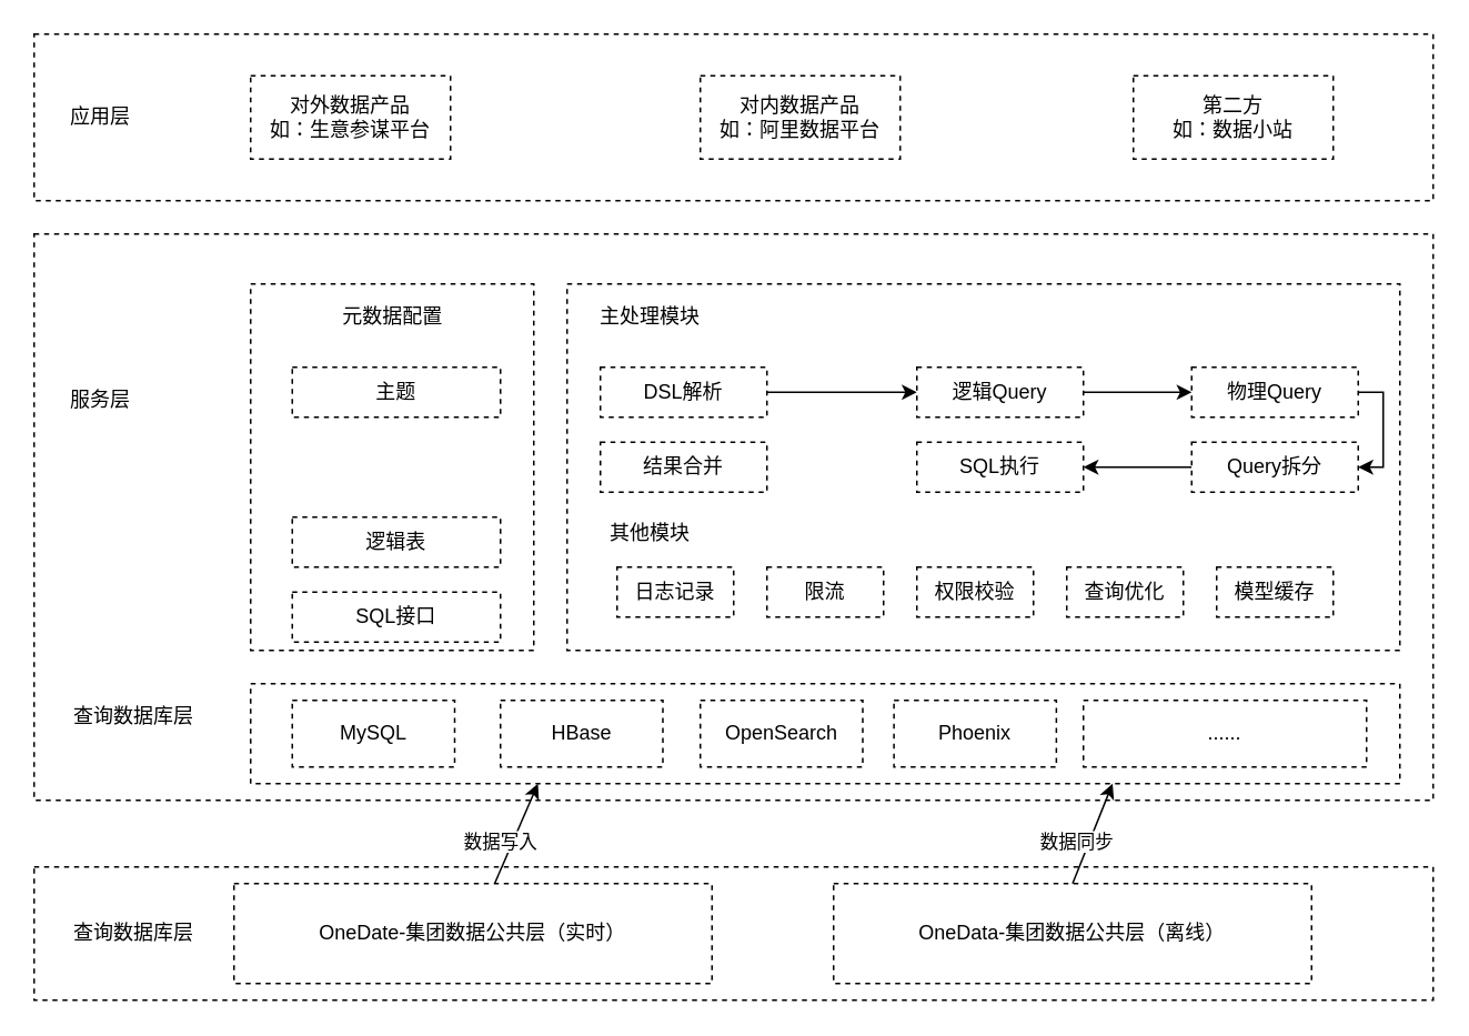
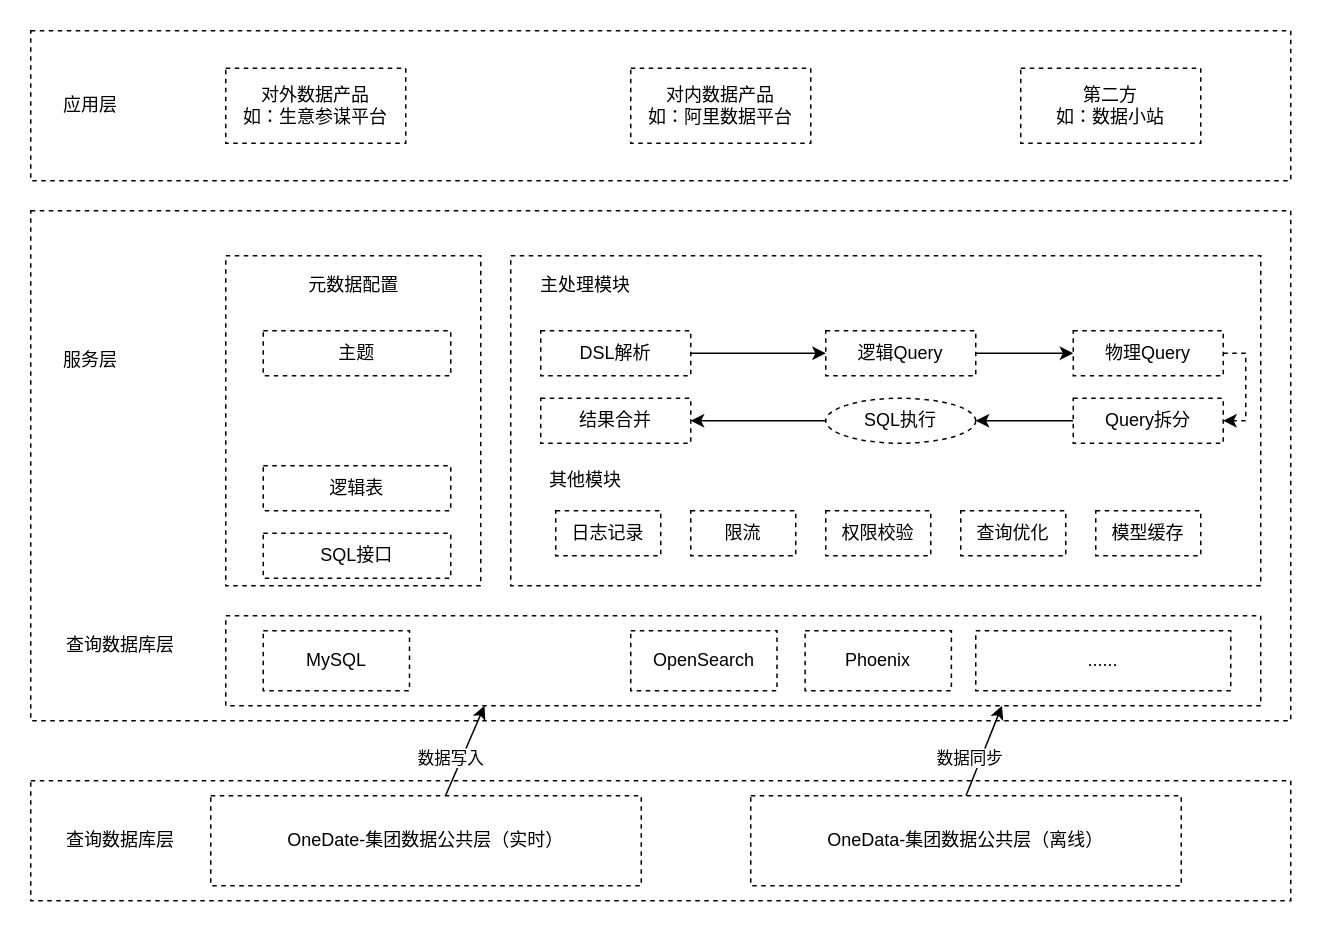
  <mxCell id="0" />
  <mxCell id="1" parent="0" />
  <mxCell id="2" value="" style="rounded=0;whiteSpace=wrap;html=1;dashed=1;" vertex="1" parent="1"><mxGeometry x="20" y="20" width="840" height="100" as="geometry" /></mxCell>
  <mxCell id="3" value="" style="rounded=0;whiteSpace=wrap;html=1;dashed=1;" vertex="1" parent="1"><mxGeometry x="20" y="140" width="840" height="340" as="geometry" /></mxCell>
  <mxCell id="4" value="应用层" style="text;html=1;strokeColor=none;fillColor=none;align=center;verticalAlign=middle;whiteSpace=wrap;rounded=0;dashed=1;" vertex="1" parent="1"><mxGeometry x="40" y="60" width="40" height="20" as="geometry" /></mxCell>
  <mxCell id="5" value="服务层" style="text;html=1;strokeColor=none;fillColor=none;align=center;verticalAlign=middle;whiteSpace=wrap;rounded=0;dashed=1;" vertex="1" parent="1"><mxGeometry x="40" y="230" width="40" height="20" as="geometry" /></mxCell>
  <mxCell id="6" value="查询数据库层" style="text;html=1;strokeColor=none;fillColor=none;align=center;verticalAlign=middle;whiteSpace=wrap;rounded=0;dashed=1;" vertex="1" parent="1"><mxGeometry x="40" y="420" width="80" height="20" as="geometry" /></mxCell>
  <mxCell id="7" value="对外数据产品&lt;br&gt;如：生意参谋平台" style="rounded=0;whiteSpace=wrap;html=1;dashed=1;" vertex="1" parent="1"><mxGeometry x="150" y="45" width="120" height="50" as="geometry" /></mxCell>
  <mxCell id="8" value="对内数据产品&lt;br&gt;如：阿里数据平台" style="rounded=0;whiteSpace=wrap;html=1;dashed=1;" vertex="1" parent="1"><mxGeometry x="420" y="45" width="120" height="50" as="geometry" /></mxCell>
  <mxCell id="9" value="第二方&lt;br&gt;如：数据小站" style="rounded=0;whiteSpace=wrap;html=1;dashed=1;" vertex="1" parent="1"><mxGeometry x="680" y="45" width="120" height="50" as="geometry" /></mxCell>
  <mxCell id="10" value="" style="rounded=0;whiteSpace=wrap;html=1;dashed=1;" vertex="1" parent="1"><mxGeometry x="150" y="170" width="170" height="220" as="geometry" /></mxCell>
  <mxCell id="11" value="" style="rounded=0;whiteSpace=wrap;html=1;dashed=1;" vertex="1" parent="1"><mxGeometry x="340" y="170" width="500" height="220" as="geometry" /></mxCell>
  <mxCell id="12" value="元数据配置" style="text;html=1;strokeColor=none;fillColor=none;align=center;verticalAlign=middle;whiteSpace=wrap;rounded=0;dashed=1;" vertex="1" parent="1"><mxGeometry x="192.5" y="180" width="85" height="20" as="geometry" /></mxCell>
  <mxCell id="13" value="主题" style="rounded=0;whiteSpace=wrap;html=1;dashed=1;" vertex="1" parent="1"><mxGeometry x="175" y="220" width="125" height="30" as="geometry" /></mxCell>
  <mxCell id="14" value="逻辑表" style="rounded=0;whiteSpace=wrap;html=1;dashed=1;" vertex="1" parent="1"><mxGeometry x="175" y="310" width="125" height="30" as="geometry" /></mxCell>
  <mxCell id="15" value="SQL接口" style="rounded=0;whiteSpace=wrap;html=1;dashed=1;" vertex="1" parent="1"><mxGeometry x="175" y="355" width="125" height="30" as="geometry" /></mxCell>
  <mxCell id="16" value="主处理模块" style="text;html=1;strokeColor=none;fillColor=none;align=center;verticalAlign=middle;whiteSpace=wrap;rounded=0;dashed=1;" vertex="1" parent="1"><mxGeometry x="330" y="180" width="120" height="20" as="geometry" /></mxCell>
  <mxCell id="17" value="其他模块" style="text;html=1;strokeColor=none;fillColor=none;align=center;verticalAlign=middle;whiteSpace=wrap;rounded=0;dashed=1;" vertex="1" parent="1"><mxGeometry x="330" y="310" width="120" height="20" as="geometry" /></mxCell>
  <mxCell id="18" value="日志记录" style="rounded=0;whiteSpace=wrap;html=1;dashed=1;" vertex="1" parent="1"><mxGeometry x="370" y="340" width="70" height="30" as="geometry" /></mxCell>
  <mxCell id="19" value="限流" style="rounded=0;whiteSpace=wrap;html=1;dashed=1;" vertex="1" parent="1"><mxGeometry x="460" y="340" width="70" height="30" as="geometry" /></mxCell>
  <mxCell id="20" value="权限校验" style="rounded=0;whiteSpace=wrap;html=1;dashed=1;" vertex="1" parent="1"><mxGeometry x="550" y="340" width="70" height="30" as="geometry" /></mxCell>
  <mxCell id="21" value="查询优化" style="rounded=0;whiteSpace=wrap;html=1;dashed=1;" vertex="1" parent="1"><mxGeometry x="640" y="340" width="70" height="30" as="geometry" /></mxCell>
  <mxCell id="22" value="模型缓存" style="rounded=0;whiteSpace=wrap;html=1;dashed=1;" vertex="1" parent="1"><mxGeometry x="730" y="340" width="70" height="30" as="geometry" /></mxCell>
  <mxCell id="23" style="edgeStyle=orthogonalEdgeStyle;rounded=0;orthogonalLoop=1;jettySize=auto;html=1;" edge="1" parent="1" source="24" target="27"><mxGeometry relative="1" as="geometry" /></mxCell>
  <mxCell id="24" value="DSL解析" style="rounded=0;whiteSpace=wrap;html=1;dashed=1;" vertex="1" parent="1"><mxGeometry x="360" y="220" width="100" height="30" as="geometry" /></mxCell>
  <mxCell id="25" value="结果合并" style="rounded=0;whiteSpace=wrap;html=1;dashed=1;" vertex="1" parent="1"><mxGeometry x="360" y="265" width="100" height="30" as="geometry" /></mxCell>
  <mxCell id="26" style="edgeStyle=orthogonalEdgeStyle;rounded=0;orthogonalLoop=1;jettySize=auto;html=1;entryX=0;entryY=0.5;entryDx=0;entryDy=0;" edge="1" parent="1" source="27" target="31"><mxGeometry relative="1" as="geometry" /></mxCell>
  <mxCell id="27" value="逻辑Query" style="rounded=0;whiteSpace=wrap;html=1;dashed=1;" vertex="1" parent="1"><mxGeometry x="550" y="220" width="100" height="30" as="geometry" /></mxCell>
- <mxCell id="29" value="SQL执行" style="rounded=0;whiteSpace=wrap;html=1;dashed=1;" vertex="1" parent="1"><mxGeometry x="550" y="265" width="100" height="30" as="geometry" /></mxCell>
- <mxCell id="30" style="edgeStyle=orthogonalEdgeStyle;rounded=0;orthogonalLoop=1;jettySize=auto;html=1;entryX=1;entryY=0.5;entryDx=0;entryDy=0;" edge="1" parent="1" source="31" target="33"><mxGeometry relative="1" as="geometry"><Array as="points"><mxPoint x="830" y="235" /><mxPoint x="830" y="280" /></Array></mxGeometry></mxCell>
+ <mxCell id="28" style="edgeStyle=orthogonalEdgeStyle;rounded=0;orthogonalLoop=1;jettySize=auto;html=1;entryX=1;entryY=0.5;entryDx=0;entryDy=0;" edge="1" parent="1" source="29" target="25"><mxGeometry relative="1" as="geometry" /></mxCell>
+ <mxCell id="29" value="SQL执行" style="ellipse;whiteSpace=wrap;html=1;dashed=1;" vertex="1" parent="1"><mxGeometry x="550" y="265" width="100" height="30" as="geometry" /></mxCell>
+ <mxCell id="30" style="edgeStyle=orthogonalEdgeStyle;rounded=0;orthogonalLoop=1;jettySize=auto;html=1;entryX=1;entryY=0.5;entryDx=0;entryDy=0;dashed=1;" edge="1" parent="1" source="31" target="33"><mxGeometry relative="1" as="geometry"><Array as="points"><mxPoint x="830" y="235" /><mxPoint x="830" y="280" /></Array></mxGeometry></mxCell>
  <mxCell id="31" value="物理Query" style="rounded=0;whiteSpace=wrap;html=1;dashed=1;" vertex="1" parent="1"><mxGeometry x="715" y="220" width="100" height="30" as="geometry" /></mxCell>
  <mxCell id="32" style="edgeStyle=orthogonalEdgeStyle;rounded=0;orthogonalLoop=1;jettySize=auto;html=1;entryX=1;entryY=0.5;entryDx=0;entryDy=0;" edge="1" parent="1" source="33" target="29"><mxGeometry relative="1" as="geometry" /></mxCell>
  <mxCell id="33" value="Query拆分" style="rounded=0;whiteSpace=wrap;html=1;dashed=1;" vertex="1" parent="1"><mxGeometry x="715" y="265" width="100" height="30" as="geometry" /></mxCell>
  <mxCell id="34" value="" style="rounded=0;whiteSpace=wrap;html=1;dashed=1;" vertex="1" parent="1"><mxGeometry x="150" y="410" width="690" height="60" as="geometry" /></mxCell>
  <mxCell id="35" value="MySQL" style="rounded=0;whiteSpace=wrap;html=1;dashed=1;" vertex="1" parent="1"><mxGeometry x="175" y="420" width="97.5" height="40" as="geometry" /></mxCell>
- <mxCell id="36" value="HBase" style="rounded=0;whiteSpace=wrap;html=1;dashed=1;" vertex="1" parent="1"><mxGeometry x="300" y="420" width="97.5" height="40" as="geometry" /></mxCell>
  <mxCell id="37" value="OpenSearch" style="rounded=0;whiteSpace=wrap;html=1;dashed=1;" vertex="1" parent="1"><mxGeometry x="420" y="420" width="97.5" height="40" as="geometry" /></mxCell>
  <mxCell id="38" value="Phoenix" style="rounded=0;whiteSpace=wrap;html=1;dashed=1;" vertex="1" parent="1"><mxGeometry x="536.25" y="420" width="97.5" height="40" as="geometry" /></mxCell>
  <mxCell id="39" value="......" style="rounded=0;whiteSpace=wrap;html=1;dashed=1;" vertex="1" parent="1"><mxGeometry x="650" y="420" width="170" height="40" as="geometry" /></mxCell>
  <mxCell id="40" value="" style="rounded=0;whiteSpace=wrap;html=1;dashed=1;" vertex="1" parent="1"><mxGeometry x="20" y="520" width="840" height="80" as="geometry" /></mxCell>
  <mxCell id="41" value="查询数据库层" style="text;html=1;strokeColor=none;fillColor=none;align=center;verticalAlign=middle;whiteSpace=wrap;rounded=0;dashed=1;" vertex="1" parent="1"><mxGeometry x="40" y="550" width="80" height="20" as="geometry" /></mxCell>
  <mxCell id="42" value="OneDate-集团数据公共层（实时）" style="rounded=0;whiteSpace=wrap;html=1;dashed=1;" vertex="1" parent="1"><mxGeometry x="140" y="530" width="287" height="60" as="geometry" /></mxCell>
  <mxCell id="43" value="OneData-集团数据公共层（离线）" style="rounded=0;whiteSpace=wrap;html=1;dashed=1;" vertex="1" parent="1"><mxGeometry x="500" y="530" width="287" height="60" as="geometry" /></mxCell>
  <mxCell id="44" value="数据写入" style="endArrow=classic;html=1;entryX=0.25;entryY=1;entryDx=0;entryDy=0;" edge="1" parent="1" source="42" target="34"><mxGeometry x="-0.26" y="7" width="50" height="50" relative="1" as="geometry"><mxPoint x="250" y="540" as="sourcePoint" /><mxPoint x="290" y="450" as="targetPoint" /><mxPoint as="offset" /></mxGeometry></mxCell>
  <mxCell id="45" value="数据同步" style="endArrow=classic;html=1;exitX=0.5;exitY=0;exitDx=0;exitDy=0;entryX=0.75;entryY=1;entryDx=0;entryDy=0;" edge="1" parent="1" source="43" target="34"><mxGeometry x="-0.26" y="7" width="50" height="50" relative="1" as="geometry"><mxPoint x="295.273" y="540" as="sourcePoint" /><mxPoint x="300" y="460" as="targetPoint" /><mxPoint as="offset" /></mxGeometry></mxCell>
